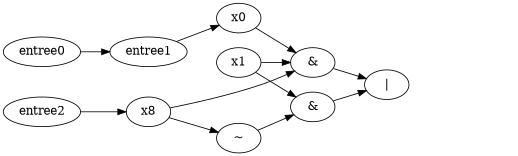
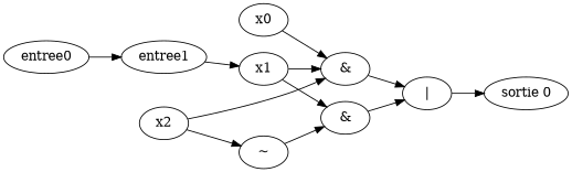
  digraph {
    rankdir=LR
+   n1 [label="sortie 0"]
    n2 [label="|"]
    n3 [label=x0]
    n4 [label="&"]
    n5 [label=x1]
    n6 [label="&"]
-   n7 [label=x8]
+   n7 [label=x2]
    n8 [label="~"]
    n9 [label=entree0]
    n10 [label=entree1]
-   n11 [label=entree2]
+   n2 -> n1
    n3 -> n4
    n4 -> n2
    n5 -> n4
    n5 -> n6
    n6 -> n2
    n7 -> n4
    n7 -> n8
    n8 -> n6
    n9 -> n10
-   n10 -> n3
-   n11 -> n7
+   n10 -> n5
  }
